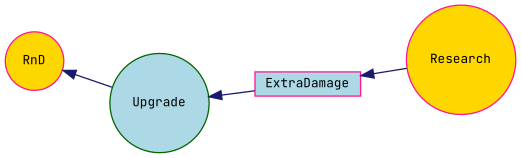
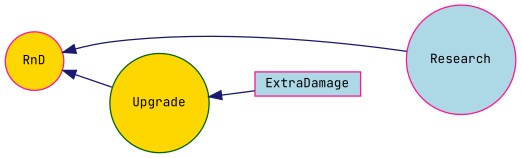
  digraph {
    fontname="JetBrains Mono"
    rankdir=LR
    node [color=deeppink fillcolor=gold fontname="JetBrains Mono" fontsize=10 shape=circle style=filled]
    edge [color=midnightblue dir=back fontname="JetBrains Mono" fontsize=10 labelfontname=Helvetica labelfontsize=10 style=solid]
    n1 [height=0.2 label=RnD width=0.4]
-   n2 [height=0.2 label=Research width=0.4]
-   n3 [color=darkgreen fillcolor=lightblue height=0.2 label=Upgrade width=0.4]
+   n2 [fillcolor=lightblue height=0.2 label=Research width=0.4]
+   n3 [color=darkgreen height=0.2 label=Upgrade width=0.4]
    n4 [fillcolor=lightblue height=0.2 label=ExtraDamage shape=box width=0.4]
-   n4 -> n2
+   n1 -> n2
    n1 -> n3
    n3 -> n4
  }
